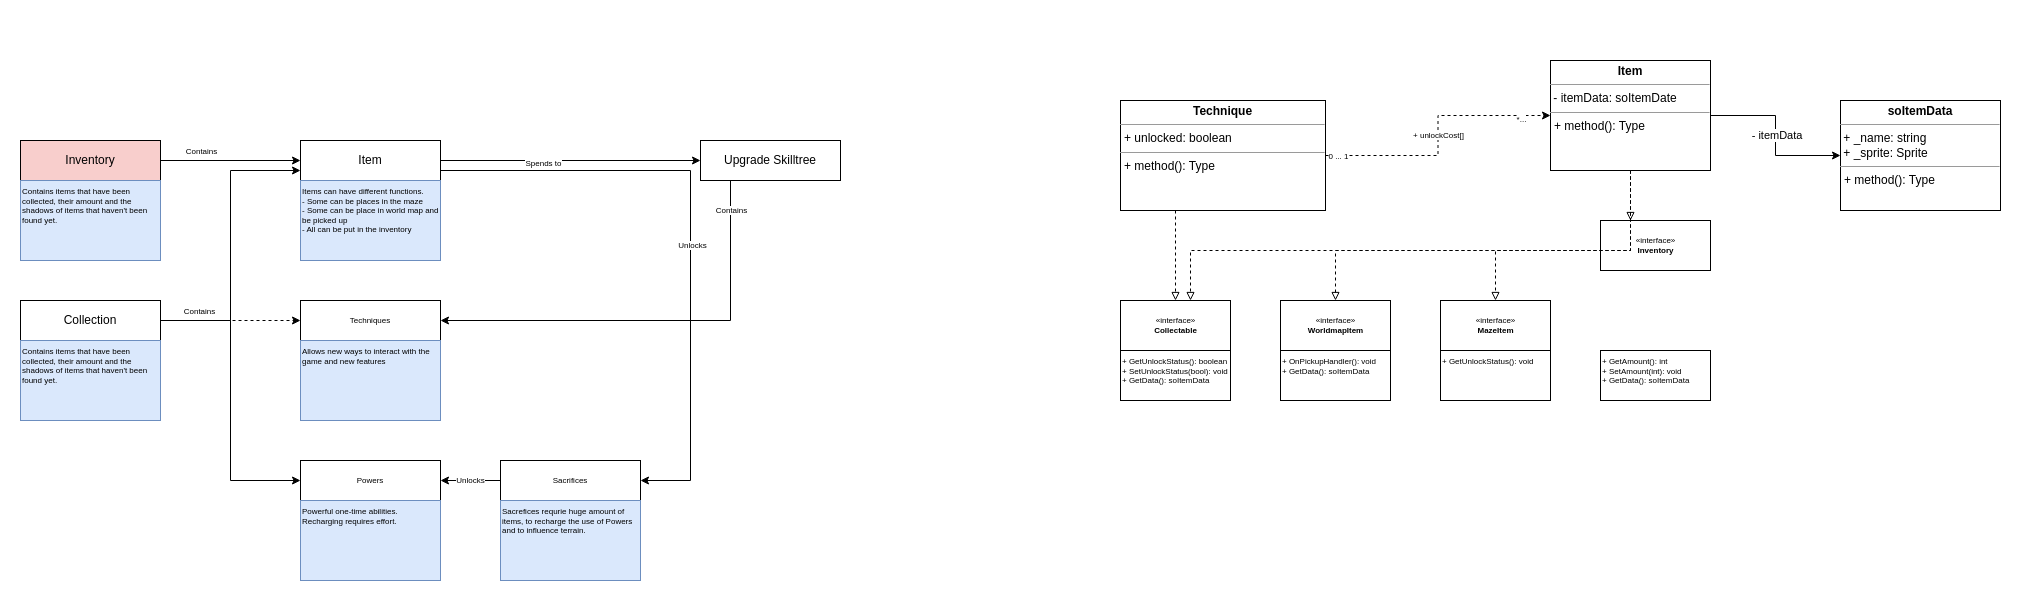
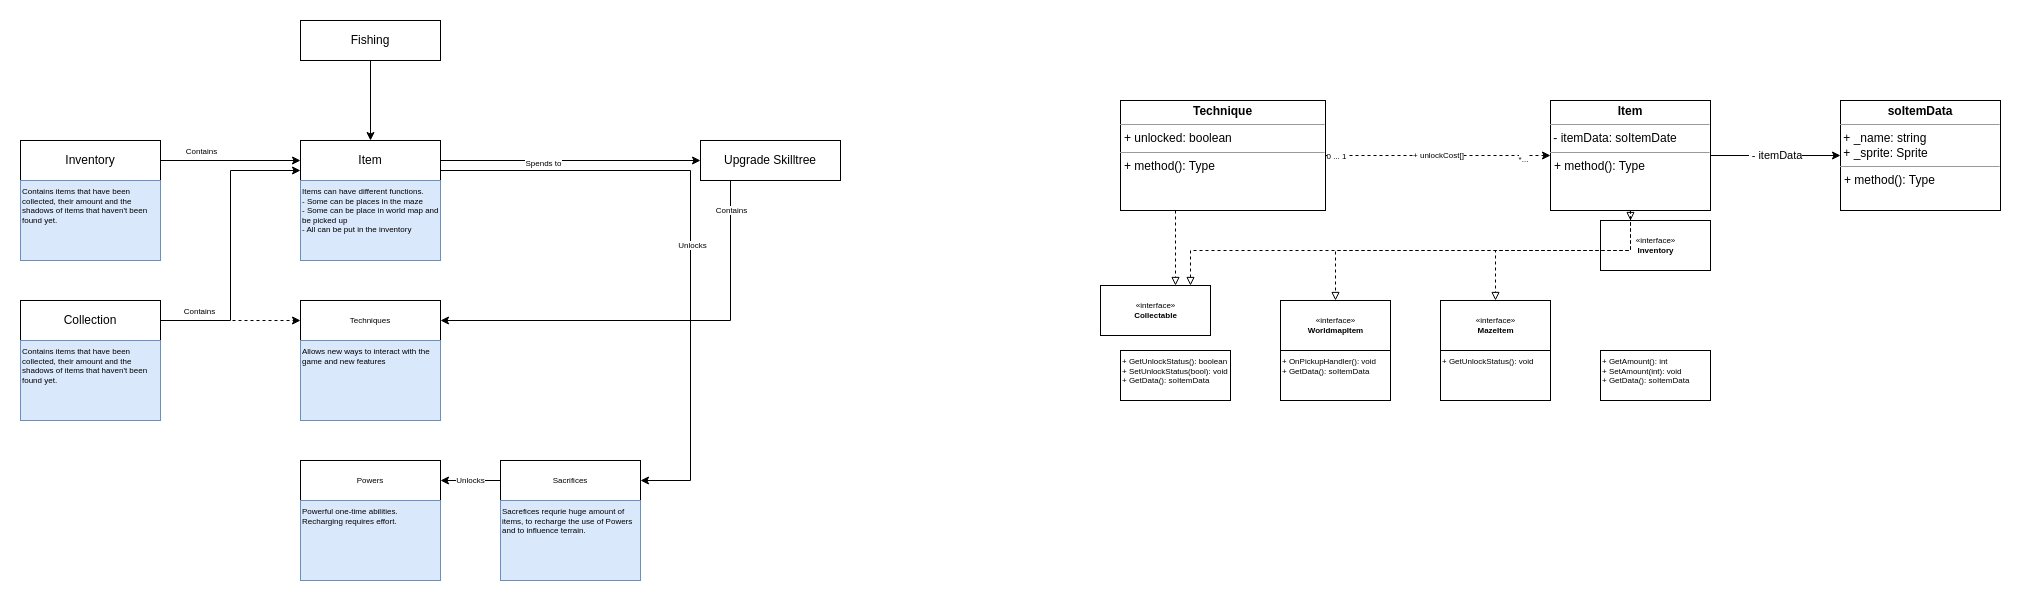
  <mxCell id="0" />
  <mxCell id="1" parent="0" />
  <mxCell id="2" style="edgeStyle=orthogonalEdgeStyle;rounded=0;orthogonalLoop=1;jettySize=auto;html=1;fontSize=8;" parent="1" source="4" target="8" edge="1"><mxGeometry relative="1" as="geometry" /></mxCell>
  <mxCell id="3" value="Contains" style="edgeLabel;html=1;align=center;verticalAlign=middle;resizable=0;points=[];fontSize=8;" parent="2" vertex="1" connectable="0"><mxGeometry x="-0.218" y="-1" relative="1" as="geometry"><mxPoint x="-15" y="-11" as="offset" /></mxGeometry></mxCell>
- <mxCell id="4" value="Inventory" style="whiteSpace=wrap;html=1;align=center;fillColor=#f8cecc;" parent="1" vertex="1"><mxGeometry x="20" y="140" width="140" height="40" as="geometry" /></mxCell>
+ <mxCell id="4" value="Inventory" style="whiteSpace=wrap;html=1;align=center;" parent="1" vertex="1"><mxGeometry x="20" y="140" width="140" height="40" as="geometry" /></mxCell>
  <mxCell id="5" value="Contains items that have been collected, their amount and the shadows of items that haven't been found yet." style="rounded=0;whiteSpace=wrap;html=1;fillColor=#dae8fc;strokeColor=#6c8ebf;align=left;verticalAlign=top;fontSize=8;shadow=0;" parent="1" vertex="1"><mxGeometry x="20" y="180" width="140" height="80" as="geometry" /></mxCell>
  <mxCell id="6" style="edgeStyle=orthogonalEdgeStyle;rounded=0;orthogonalLoop=1;jettySize=auto;html=1;fontSize=8;" parent="1" source="8" target="15" edge="1"><mxGeometry relative="1" as="geometry" /></mxCell>
  <mxCell id="7" value="Spends to" style="edgeLabel;html=1;align=center;verticalAlign=middle;resizable=0;points=[];fontSize=8;" parent="6" vertex="1" connectable="0"><mxGeometry x="-0.218" y="-2" relative="1" as="geometry"><mxPoint as="offset" /></mxGeometry></mxCell>
  <mxCell id="8" value="Item" style="whiteSpace=wrap;html=1;align=center;" parent="1" vertex="1"><mxGeometry x="300" y="140" width="140" height="40" as="geometry" /></mxCell>
+ <mxCell id="9" style="edgeStyle=orthogonalEdgeStyle;rounded=0;orthogonalLoop=1;jettySize=auto;html=1;fontSize=8;" parent="1" source="10" target="8" edge="1"><mxGeometry relative="1" as="geometry" /></mxCell>
+ <mxCell id="10" value="Fishing" style="whiteSpace=wrap;html=1;align=center;" parent="1" vertex="1"><mxGeometry x="300" width="140" height="40" as="geometry" y="20" /></mxCell>
  <mxCell id="11" style="edgeStyle=orthogonalEdgeStyle;rounded=0;orthogonalLoop=1;jettySize=auto;html=1;entryX=1;entryY=0.5;entryDx=0;entryDy=0;fontSize=8;" parent="1" source="15" target="23" edge="1"><mxGeometry relative="1" as="geometry"><Array as="points"><mxPoint x="730" y="320" /></Array></mxGeometry></mxCell>
  <mxCell id="12" value="&lt;div&gt;Contains&lt;/div&gt;" style="edgeLabel;html=1;align=center;verticalAlign=middle;resizable=0;points=[];fontSize=8;" parent="11" vertex="1" connectable="0"><mxGeometry x="-0.865" relative="1" as="geometry"><mxPoint as="offset" /></mxGeometry></mxCell>
  <mxCell id="13" style="edgeStyle=orthogonalEdgeStyle;rounded=0;orthogonalLoop=1;jettySize=auto;html=1;entryX=1;entryY=0.5;entryDx=0;entryDy=0;fontSize=8;exitX=1;exitY=0.75;exitDx=0;exitDy=0;" parent="1" source="8" target="28" edge="1"><mxGeometry x="-0.315" y="-50" relative="1" as="geometry"><Array as="points"><mxPoint x="690" y="170" /><mxPoint x="690" y="480" /></Array><mxPoint as="offset" /></mxGeometry></mxCell>
  <mxCell id="14" value="&lt;div&gt;Unlocks&lt;/div&gt;" style="edgeLabel;html=1;align=center;verticalAlign=middle;resizable=0;points=[];fontSize=8;" parent="13" vertex="1" connectable="0"><mxGeometry x="0.062" y="1" relative="1" as="geometry"><mxPoint as="offset" /></mxGeometry></mxCell>
  <mxCell id="15" value="&lt;div&gt;Upgrade Skilltree&lt;/div&gt;" style="whiteSpace=wrap;html=1;align=center;" parent="1" vertex="1"><mxGeometry x="700" y="140" width="140" height="40" as="geometry" /></mxCell>
  <mxCell id="16" value="&lt;div&gt;Items can have different functions.&lt;/div&gt;&lt;div&gt;- Some can be places in the maze&lt;/div&gt;&lt;div&gt;- Some can be place in world map and be picked up&lt;/div&gt;&lt;div&gt;- All can be put in the inventory&lt;/div&gt;&lt;div&gt;&lt;br&gt;&lt;/div&gt;" style="rounded=0;whiteSpace=wrap;html=1;fillColor=#dae8fc;strokeColor=#6c8ebf;align=left;verticalAlign=top;fontSize=8;shadow=0;" parent="1" vertex="1"><mxGeometry x="300" y="180" width="140" height="80" as="geometry" /></mxCell>
  <mxCell id="17" style="edgeStyle=orthogonalEdgeStyle;rounded=0;orthogonalLoop=1;jettySize=auto;html=1;entryX=0;entryY=0.75;entryDx=0;entryDy=0;fontSize=8;" parent="1" source="21" target="8" edge="1"><mxGeometry relative="1" as="geometry" /></mxCell>
  <mxCell id="18" value="Contains" style="edgeLabel;html=1;align=center;verticalAlign=middle;resizable=0;points=[];fontSize=8;" parent="17" vertex="1" connectable="0"><mxGeometry x="-0.677" y="1" relative="1" as="geometry"><mxPoint x="-9" y="-9" as="offset" /></mxGeometry></mxCell>
  <mxCell id="19" style="edgeStyle=orthogonalEdgeStyle;rounded=0;orthogonalLoop=1;jettySize=auto;html=1;fontSize=8;dashed=1;" parent="1" source="21" target="23" edge="1"><mxGeometry relative="1" as="geometry" /></mxCell>
- <mxCell id="20" style="edgeStyle=orthogonalEdgeStyle;rounded=0;orthogonalLoop=1;jettySize=auto;html=1;fontSize=8;" parent="1" source="21" target="24" edge="1"><mxGeometry relative="1" as="geometry"><Array as="points"><mxPoint x="230" y="320" /><mxPoint x="230" y="480" /></Array></mxGeometry></mxCell>
  <mxCell id="21" value="Collection" style="whiteSpace=wrap;html=1;align=center;" parent="1" vertex="1"><mxGeometry x="20" y="300" width="140" height="40" as="geometry" /></mxCell>
  <mxCell id="22" value="Contains items that have been collected, their amount and the shadows of items that haven't been found yet." style="rounded=0;whiteSpace=wrap;html=1;fillColor=#dae8fc;strokeColor=#6c8ebf;align=left;verticalAlign=top;fontSize=8;shadow=0;" parent="1" vertex="1"><mxGeometry x="20" y="340" width="140" height="80" as="geometry" /></mxCell>
  <mxCell id="23" value="Techniques" style="whiteSpace=wrap;html=1;align=center;rounded=0;shadow=0;sketch=0;fontSize=8;" parent="1" vertex="1"><mxGeometry x="300" y="300" width="140" height="40" as="geometry" /></mxCell>
  <mxCell id="24" value="Powers" style="whiteSpace=wrap;html=1;align=center;rounded=0;shadow=0;sketch=0;fontSize=8;" parent="1" vertex="1"><mxGeometry x="300" y="460" width="140" height="40" as="geometry" /></mxCell>
  <mxCell id="25" value="Allows new ways to interact with the game and new features" style="rounded=0;whiteSpace=wrap;html=1;fillColor=#dae8fc;strokeColor=#6c8ebf;align=left;verticalAlign=top;fontSize=8;shadow=0;" parent="1" vertex="1"><mxGeometry x="300" y="340" width="140" height="80" as="geometry" /></mxCell>
  <mxCell id="26" value="Powerful one-time abilities. Recharging requires effort." style="rounded=0;whiteSpace=wrap;html=1;fillColor=#dae8fc;strokeColor=#6c8ebf;align=left;verticalAlign=top;fontSize=8;shadow=0;" parent="1" vertex="1"><mxGeometry x="300" y="500" width="140" height="80" as="geometry" /></mxCell>
  <mxCell id="27" value="Unlocks" style="edgeStyle=orthogonalEdgeStyle;rounded=0;orthogonalLoop=1;jettySize=auto;html=1;fontSize=8;" parent="1" source="28" target="24" edge="1"><mxGeometry relative="1" as="geometry" /></mxCell>
  <mxCell id="28" value="Sacrifices" style="whiteSpace=wrap;html=1;align=center;rounded=0;shadow=0;sketch=0;fontSize=8;" parent="1" vertex="1"><mxGeometry x="500" y="460" width="140" height="40" as="geometry" /></mxCell>
  <mxCell id="29" value="Sacrefices requrie huge amount of items, to recharge the use of Powers and to influence terrain." style="rounded=0;whiteSpace=wrap;html=1;fillColor=#dae8fc;strokeColor=#6c8ebf;align=left;verticalAlign=top;fontSize=8;shadow=0;" parent="1" vertex="1"><mxGeometry x="500" y="500" width="140" height="80" as="geometry" /></mxCell>
- <mxCell id="30" value="«interface»&lt;br&gt;&lt;b&gt;Collectable&lt;/b&gt;" style="html=1;rounded=0;shadow=0;sketch=0;fontSize=8;" parent="1" vertex="1"><mxGeometry x="1120" y="300" width="110" height="50" as="geometry" /></mxCell>
+ <mxCell id="30" value="«interface»&lt;br&gt;&lt;b&gt;Collectable&lt;/b&gt;" style="html=1;rounded=0;shadow=0;sketch=0;fontSize=8;" parent="1" vertex="1"><mxGeometry x="1100" y="285" width="110" height="50" as="geometry" /></mxCell>
  <mxCell id="31" value="«interface»&lt;br&gt;&lt;div&gt;&lt;b&gt;WorldmapItem&lt;/b&gt;&lt;/div&gt;" style="html=1;rounded=0;shadow=0;sketch=0;fontSize=8;" parent="1" vertex="1"><mxGeometry x="1280" y="300" width="110" height="50" as="geometry" /></mxCell>
  <mxCell id="32" value="«interface»&lt;br&gt;&lt;b&gt;MazeItem&lt;/b&gt;" style="html=1;rounded=0;shadow=0;sketch=0;fontSize=8;" parent="1" vertex="1"><mxGeometry x="1440" y="300" width="110" height="50" as="geometry" /></mxCell>
  <mxCell id="33" value="«interface»&lt;br&gt;&lt;div&gt;&lt;b&gt;Inventory&lt;/b&gt;&lt;/div&gt;" style="html=1;rounded=0;shadow=0;sketch=0;fontSize=8;" parent="1" vertex="1"><mxGeometry x="1600" y="220" width="110" height="50" as="geometry" /></mxCell>
  <mxCell id="34" value="+ unlockCost[]" style="edgeStyle=orthogonalEdgeStyle;rounded=0;orthogonalLoop=1;jettySize=auto;html=1;entryX=0;entryY=0.5;entryDx=0;entryDy=0;fontSize=8;dashed=1;" parent="1" source="38" target="44" edge="1"><mxGeometry relative="1" as="geometry" /></mxCell>
  <mxCell id="35" value="*..." style="edgeLabel;html=1;align=center;verticalAlign=middle;resizable=0;points=[];fontSize=8;" parent="34" vertex="1" connectable="0"><mxGeometry x="0.905" y="-3" relative="1" as="geometry"><mxPoint x="-17" as="offset" /></mxGeometry></mxCell>
  <mxCell id="36" value="0 ... 1" style="edgeLabel;html=1;align=center;verticalAlign=middle;resizable=0;points=[];fontSize=8;" parent="34" vertex="1" connectable="0"><mxGeometry x="-0.908" relative="1" as="geometry"><mxPoint as="offset" /></mxGeometry></mxCell>
  <mxCell id="37" style="edgeStyle=orthogonalEdgeStyle;rounded=0;orthogonalLoop=1;jettySize=auto;html=1;fontSize=8;endArrow=block;endFill=0;dashed=1;" parent="1" source="38" target="30" edge="1"><mxGeometry relative="1" as="geometry"><Array as="points"><mxPoint x="1175" y="220" /><mxPoint x="1175" y="220" /></Array></mxGeometry></mxCell>
  <mxCell id="38" value="&lt;p style=&quot;margin:0px;margin-top:4px;text-align:center;&quot;&gt;&lt;b&gt;Technique&lt;/b&gt;&lt;br&gt;&lt;/p&gt;&lt;hr size=&quot;1&quot;&gt;&lt;p style=&quot;margin:0px;margin-left:4px;&quot;&gt;+ unlocked: boolean&lt;br&gt;&lt;/p&gt;&lt;hr size=&quot;1&quot;&gt;&lt;p style=&quot;margin:0px;margin-left:4px;&quot;&gt;+ method(): Type&lt;/p&gt;" style="verticalAlign=top;align=left;overflow=fill;fontSize=12;fontFamily=Helvetica;html=1;rounded=0;shadow=0;sketch=0;" parent="1" vertex="1"><mxGeometry x="1120" y="100" width="205" height="110" as="geometry" /></mxCell>
  <mxCell id="39" style="edgeStyle=orthogonalEdgeStyle;rounded=0;orthogonalLoop=1;jettySize=auto;html=1;fontSize=8;endArrow=block;endFill=0;dashed=1;" parent="1" source="44" target="33" edge="1"><mxGeometry relative="1" as="geometry"><Array as="points"><mxPoint x="1630" y="250" /><mxPoint x="1655" y="250" /></Array></mxGeometry></mxCell>
  <mxCell id="40" style="edgeStyle=orthogonalEdgeStyle;rounded=0;orthogonalLoop=1;jettySize=auto;html=1;fontSize=8;endArrow=block;endFill=0;dashed=1;" parent="1" source="44" target="32" edge="1"><mxGeometry relative="1" as="geometry"><Array as="points"><mxPoint x="1630" y="250" /><mxPoint x="1495" y="250" /></Array></mxGeometry></mxCell>
  <mxCell id="41" style="edgeStyle=orthogonalEdgeStyle;rounded=0;orthogonalLoop=1;jettySize=auto;html=1;fontSize=8;endArrow=block;endFill=0;dashed=1;" parent="1" source="44" target="31" edge="1"><mxGeometry relative="1" as="geometry"><Array as="points"><mxPoint x="1630" y="250" /><mxPoint x="1335" y="250" /></Array></mxGeometry></mxCell>
  <mxCell id="42" style="edgeStyle=orthogonalEdgeStyle;rounded=0;orthogonalLoop=1;jettySize=auto;html=1;fontSize=8;endArrow=block;endFill=0;dashed=1;" parent="1" source="44" target="30" edge="1"><mxGeometry relative="1" as="geometry"><Array as="points"><mxPoint x="1630" y="250" /><mxPoint x="1190" y="250" /></Array></mxGeometry></mxCell>
  <mxCell id="43" value="&amp;nbsp;- itemData" style="edgeStyle=orthogonalEdgeStyle;rounded=0;orthogonalLoop=1;jettySize=auto;html=1;" edge="1" parent="1" source="44" target="49"><mxGeometry relative="1" as="geometry" /></mxCell>
- <mxCell id="44" value="&lt;p style=&quot;margin:0px;margin-top:4px;text-align:center;&quot;&gt;&lt;b&gt;Item&lt;/b&gt;&lt;br&gt;&lt;/p&gt;&lt;hr size=&quot;1&quot;&gt;&amp;nbsp;- itemData: soItemDate&lt;br&gt;&lt;hr size=&quot;1&quot;&gt;&lt;p style=&quot;margin:0px;margin-left:4px;&quot;&gt;+ method(): Type&lt;/p&gt;" style="verticalAlign=top;align=left;overflow=fill;fontSize=12;fontFamily=Helvetica;html=1;rounded=0;shadow=0;sketch=0;" parent="1" vertex="1"><mxGeometry x="1550" y="60" width="160" height="110" as="geometry" /></mxCell>
+ <mxCell id="44" value="&lt;p style=&quot;margin:0px;margin-top:4px;text-align:center;&quot;&gt;&lt;b&gt;Item&lt;/b&gt;&lt;br&gt;&lt;/p&gt;&lt;hr size=&quot;1&quot;&gt;&amp;nbsp;- itemData: soItemDate&lt;br&gt;&lt;hr size=&quot;1&quot;&gt;&lt;p style=&quot;margin:0px;margin-left:4px;&quot;&gt;+ method(): Type&lt;/p&gt;" style="verticalAlign=top;align=left;overflow=fill;fontSize=12;fontFamily=Helvetica;html=1;rounded=0;shadow=0;sketch=0;" parent="1" vertex="1"><mxGeometry x="1550" y="100" width="160" height="110" as="geometry" /></mxCell>
  <mxCell id="45" value="&lt;div&gt;+ GetUnlockStatus(): boolean&lt;/div&gt;&lt;div&gt;+ SetUnlockStatus(bool): void&lt;/div&gt;&lt;div&gt;+ GetData(): soItemData&lt;br&gt;&lt;/div&gt;" style="html=1;rounded=0;shadow=0;sketch=0;fontSize=8;verticalAlign=top;align=left;" parent="1" vertex="1"><mxGeometry x="1120" y="350" width="110" height="50" as="geometry" /></mxCell>
  <mxCell id="46" value="&lt;div&gt;+ OnPickupHandler(): void&lt;/div&gt;&lt;div&gt;+ GetData(): soItemData&lt;/div&gt;" style="html=1;rounded=0;shadow=0;sketch=0;fontSize=8;verticalAlign=top;align=left;" parent="1" vertex="1"><mxGeometry x="1280" y="350" width="110" height="50" as="geometry" /></mxCell>
  <mxCell id="47" value="+ GetUnlockStatus(): void" style="html=1;rounded=0;shadow=0;sketch=0;fontSize=8;verticalAlign=top;align=left;" parent="1" vertex="1"><mxGeometry x="1440" y="350" width="110" height="50" as="geometry" /></mxCell>
  <mxCell id="48" value="+ GetAmount(): int&lt;br&gt;&lt;div&gt;+ SetAmount(int): void&lt;/div&gt;&lt;div&gt;+ GetData(): soItemData&lt;/div&gt;" style="html=1;rounded=0;shadow=0;sketch=0;fontSize=8;verticalAlign=top;align=left;" parent="1" vertex="1"><mxGeometry x="1600" y="350" width="110" height="50" as="geometry" /></mxCell>
  <mxCell id="49" value="&lt;p style=&quot;margin:0px;margin-top:4px;text-align:center;&quot;&gt;&lt;b&gt;soItemData&lt;/b&gt;&lt;br&gt;&lt;/p&gt;&lt;hr size=&quot;1&quot;&gt;&lt;div&gt;&amp;nbsp;+ _name: string&lt;/div&gt;&lt;div&gt;&amp;nbsp;+ _sprite: Sprite&lt;br&gt;&lt;/div&gt;&lt;hr size=&quot;1&quot;&gt;&lt;p style=&quot;margin:0px;margin-left:4px;&quot;&gt;+ method(): Type&lt;/p&gt;" style="verticalAlign=top;align=left;overflow=fill;fontSize=12;fontFamily=Helvetica;html=1;rounded=0;shadow=0;sketch=0;" vertex="1" parent="1"><mxGeometry x="1840" y="100" width="160" height="110" as="geometry" /></mxCell>
